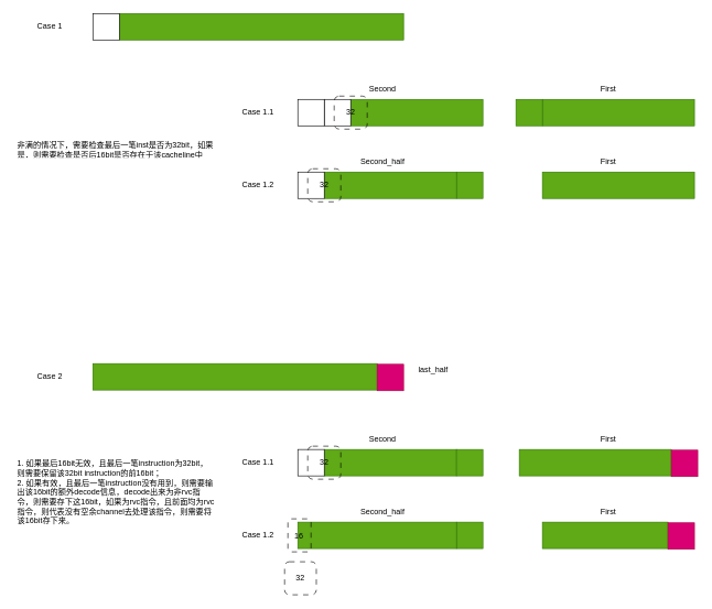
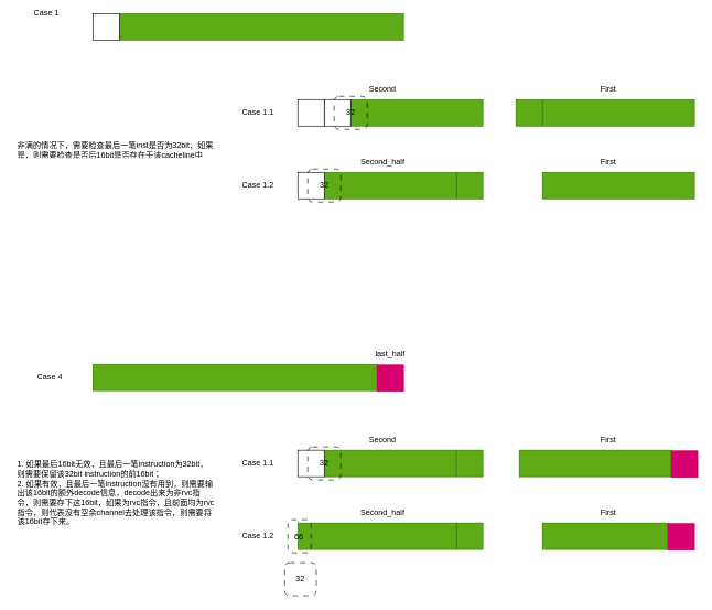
  <mxCell id="0" />
  <mxCell id="1" parent="0" />
  <mxCell id="2" value="" style="rounded=0;whiteSpace=wrap;html=1;fillColor=#60a917;fontColor=#ffffff;strokeColor=#2D7600;" parent="1" vertex="1"><mxGeometry x="180" y="20" width="430" height="40" as="geometry" /></mxCell>
  <mxCell id="3" value="" style="rounded=0;whiteSpace=wrap;html=1;" parent="1" vertex="1"><mxGeometry x="140" y="20" width="40" height="40" as="geometry" /></mxCell>
- <mxCell id="4" value="Case 1" style="text;strokeColor=none;fillColor=none;align=left;verticalAlign=middle;spacingLeft=4;spacingRight=4;overflow=hidden;points=[[0,0.5],[1,0.5]];portConstraint=eastwest;rotatable=0;whiteSpace=wrap;html=1;" parent="1" vertex="1"><mxGeometry x="50" y="25" width="60" height="30" as="geometry" /></mxCell>
+ <mxCell id="4" value="Case 1" style="text;strokeColor=none;fillColor=none;align=left;verticalAlign=middle;spacingLeft=4;spacingRight=4;overflow=hidden;points=[[0,0.5],[1,0.5]];portConstraint=eastwest;rotatable=0;whiteSpace=wrap;html=1;" parent="1" vertex="1"><mxGeometry x="45" y="5" width="60" height="30" as="geometry" /></mxCell>
  <mxCell id="5" value="" style="rounded=0;whiteSpace=wrap;html=1;fillColor=#60a917;fontColor=#ffffff;strokeColor=#2D7600;" parent="1" vertex="1"><mxGeometry x="820" y="150" width="230" height="40" as="geometry" /></mxCell>
  <mxCell id="6" value="" style="rounded=0;whiteSpace=wrap;html=1;fillColor=#60a917;fontColor=#ffffff;strokeColor=#2D7600;" parent="1" vertex="1"><mxGeometry x="780" y="150" width="40" height="40" as="geometry" /></mxCell>
  <mxCell id="7" value="" style="rounded=0;whiteSpace=wrap;html=1;fillColor=#60a917;fontColor=#ffffff;strokeColor=#2D7600;" parent="1" vertex="1"><mxGeometry x="530" y="150" width="200" height="40" as="geometry" /></mxCell>
  <mxCell id="8" value="" style="rounded=0;whiteSpace=wrap;html=1;" parent="1" vertex="1"><mxGeometry x="490" y="150" width="40" height="40" as="geometry" /></mxCell>
  <mxCell id="9" value="" style="rounded=0;whiteSpace=wrap;html=1;" parent="1" vertex="1"><mxGeometry x="450" y="150" width="40" height="40" as="geometry" /></mxCell>
  <mxCell id="10" value="Case 1.1" style="text;strokeColor=none;fillColor=none;align=left;verticalAlign=middle;spacingLeft=4;spacingRight=4;overflow=hidden;points=[[0,0.5],[1,0.5]];portConstraint=eastwest;rotatable=0;whiteSpace=wrap;html=1;" parent="1" vertex="1"><mxGeometry x="360" y="155" width="60" height="30" as="geometry" /></mxCell>
  <mxCell id="11" value="First" style="text;html=1;strokeColor=none;fillColor=none;align=center;verticalAlign=middle;whiteSpace=wrap;rounded=0;" parent="1" vertex="1"><mxGeometry x="890" y="120" width="60" height="30" as="geometry" /></mxCell>
  <mxCell id="12" value="Second&amp;nbsp;" style="text;html=1;strokeColor=none;fillColor=none;align=center;verticalAlign=middle;whiteSpace=wrap;rounded=0;" parent="1" vertex="1"><mxGeometry x="550" y="120" width="60" height="30" as="geometry" /></mxCell>
  <mxCell id="13" value="" style="rounded=0;whiteSpace=wrap;html=1;fillColor=#60a917;fontColor=#ffffff;strokeColor=#2D7600;" parent="1" vertex="1"><mxGeometry x="820" y="260" width="230" height="40" as="geometry" /></mxCell>
  <mxCell id="14" value="" style="rounded=0;whiteSpace=wrap;html=1;fillColor=#60a917;fontColor=#ffffff;strokeColor=#2D7600;" parent="1" vertex="1"><mxGeometry x="690" y="260" width="40" height="40" as="geometry" /></mxCell>
  <mxCell id="15" value="" style="rounded=0;whiteSpace=wrap;html=1;fillColor=#60a917;fontColor=#ffffff;strokeColor=#2D7600;" parent="1" vertex="1"><mxGeometry x="490" y="260" width="200" height="40" as="geometry" /></mxCell>
  <mxCell id="16" value="" style="rounded=0;whiteSpace=wrap;html=1;" parent="1" vertex="1"><mxGeometry x="450" y="260" width="40" height="40" as="geometry" /></mxCell>
  <mxCell id="17" value="Case 1.2" style="text;strokeColor=none;fillColor=none;align=left;verticalAlign=middle;spacingLeft=4;spacingRight=4;overflow=hidden;points=[[0,0.5],[1,0.5]];portConstraint=eastwest;rotatable=0;whiteSpace=wrap;html=1;" parent="1" vertex="1"><mxGeometry x="360" y="265" width="60" height="30" as="geometry" /></mxCell>
  <mxCell id="18" value="First" style="text;html=1;strokeColor=none;fillColor=none;align=center;verticalAlign=middle;whiteSpace=wrap;rounded=0;" parent="1" vertex="1"><mxGeometry x="890" y="230" width="60" height="30" as="geometry" /></mxCell>
  <mxCell id="19" value="Second_half&amp;nbsp;" style="text;html=1;strokeColor=none;fillColor=none;align=center;verticalAlign=middle;whiteSpace=wrap;rounded=0;" parent="1" vertex="1"><mxGeometry x="550" y="230" width="60" height="30" as="geometry" /></mxCell>
  <mxCell id="20" value="" style="rounded=0;whiteSpace=wrap;html=1;fillColor=#60a917;fontColor=#ffffff;strokeColor=#2D7600;" parent="1" vertex="1"><mxGeometry x="140" y="550" width="430" height="40" as="geometry" /></mxCell>
  <mxCell id="21" value="" style="rounded=0;whiteSpace=wrap;html=1;fillColor=#d80073;fontColor=#ffffff;strokeColor=#A50040;" parent="1" vertex="1"><mxGeometry x="570" y="551" width="40" height="40" as="geometry" /></mxCell>
- <mxCell id="22" value="Case 2" style="text;strokeColor=none;fillColor=none;align=left;verticalAlign=middle;spacingLeft=4;spacingRight=4;overflow=hidden;points=[[0,0.5],[1,0.5]];portConstraint=eastwest;rotatable=0;whiteSpace=wrap;html=1;" parent="1" vertex="1"><mxGeometry x="50" y="555" width="60" height="30" as="geometry" /></mxCell>
+ <mxCell id="22" value="Case 4" style="text;strokeColor=none;fillColor=none;align=left;verticalAlign=middle;spacingLeft=4;spacingRight=4;overflow=hidden;points=[[0,0.5],[1,0.5]];portConstraint=eastwest;rotatable=0;whiteSpace=wrap;html=1;" parent="1" vertex="1"><mxGeometry x="50" y="555" width="60" height="30" as="geometry" /></mxCell>
  <mxCell id="23" value="" style="rounded=0;whiteSpace=wrap;html=1;fillColor=#60a917;fontColor=#ffffff;strokeColor=#2D7600;" parent="1" vertex="1"><mxGeometry x="785" y="680" width="230" height="40" as="geometry" /></mxCell>
  <mxCell id="24" value="" style="rounded=0;whiteSpace=wrap;html=1;fillColor=#60a917;fontColor=#ffffff;strokeColor=#2D7600;" parent="1" vertex="1"><mxGeometry x="490" y="680" width="200" height="40" as="geometry" /></mxCell>
  <mxCell id="25" value="" style="rounded=0;whiteSpace=wrap;html=1;" parent="1" vertex="1"><mxGeometry x="450" y="680" width="40" height="40" as="geometry" /></mxCell>
  <mxCell id="26" value="Case 1.1" style="text;strokeColor=none;fillColor=none;align=left;verticalAlign=middle;spacingLeft=4;spacingRight=4;overflow=hidden;points=[[0,0.5],[1,0.5]];portConstraint=eastwest;rotatable=0;whiteSpace=wrap;html=1;" parent="1" vertex="1"><mxGeometry x="360" y="685" width="60" height="30" as="geometry" /></mxCell>
  <mxCell id="27" value="First" style="text;html=1;strokeColor=none;fillColor=none;align=center;verticalAlign=middle;whiteSpace=wrap;rounded=0;" parent="1" vertex="1"><mxGeometry x="890" y="650" width="60" height="30" as="geometry" /></mxCell>
  <mxCell id="28" value="Second&amp;nbsp;" style="text;html=1;strokeColor=none;fillColor=none;align=center;verticalAlign=middle;whiteSpace=wrap;rounded=0;" parent="1" vertex="1"><mxGeometry x="550" y="650" width="60" height="30" as="geometry" /></mxCell>
  <mxCell id="29" value="" style="rounded=0;whiteSpace=wrap;html=1;fillColor=#60a917;fontColor=#ffffff;strokeColor=#2D7600;" parent="1" vertex="1"><mxGeometry x="820" y="790" width="190" height="40" as="geometry" /></mxCell>
  <mxCell id="30" value="" style="rounded=0;whiteSpace=wrap;html=1;fillColor=#60a917;fontColor=#ffffff;strokeColor=#2D7600;" parent="1" vertex="1"><mxGeometry x="690" y="790" width="40" height="40" as="geometry" /></mxCell>
  <mxCell id="31" value="" style="rounded=0;whiteSpace=wrap;html=1;fillColor=#60a917;fontColor=#ffffff;strokeColor=#2D7600;" parent="1" vertex="1"><mxGeometry x="450" y="790" width="240" height="40" as="geometry" /></mxCell>
  <mxCell id="32" value="Case 1.2" style="text;strokeColor=none;fillColor=none;align=left;verticalAlign=middle;spacingLeft=4;spacingRight=4;overflow=hidden;points=[[0,0.5],[1,0.5]];portConstraint=eastwest;rotatable=0;whiteSpace=wrap;html=1;" parent="1" vertex="1"><mxGeometry x="360" y="795" width="60" height="30" as="geometry" /></mxCell>
  <mxCell id="33" value="First" style="text;html=1;strokeColor=none;fillColor=none;align=center;verticalAlign=middle;whiteSpace=wrap;rounded=0;" parent="1" vertex="1"><mxGeometry x="890" y="760" width="60" height="30" as="geometry" /></mxCell>
  <mxCell id="34" value="Second_half&amp;nbsp;" style="text;html=1;strokeColor=none;fillColor=none;align=center;verticalAlign=middle;whiteSpace=wrap;rounded=0;" parent="1" vertex="1"><mxGeometry x="550" y="760" width="60" height="30" as="geometry" /></mxCell>
  <mxCell id="35" value="" style="rounded=0;whiteSpace=wrap;html=1;fillColor=#d80073;fontColor=#ffffff;strokeColor=#A50040;" parent="1" vertex="1"><mxGeometry x="1015" y="681" width="40" height="40" as="geometry" /></mxCell>
  <mxCell id="36" value="" style="rounded=0;whiteSpace=wrap;html=1;fillColor=#d80073;fontColor=#ffffff;strokeColor=#A50040;" parent="1" vertex="1"><mxGeometry x="1010" y="791" width="40" height="40" as="geometry" /></mxCell>
  <mxCell id="37" value="" style="rounded=0;whiteSpace=wrap;html=1;fillColor=#60a917;fontColor=#ffffff;strokeColor=#2D7600;" parent="1" vertex="1"><mxGeometry x="690" y="680" width="40" height="40" as="geometry" /></mxCell>
- <mxCell id="38" value="last_half" style="text;html=1;strokeColor=none;fillColor=none;align=center;verticalAlign=middle;whiteSpace=wrap;rounded=0;" parent="1" vertex="1"><mxGeometry x="625" y="545" width="60" height="30" as="geometry" /></mxCell>
+ <mxCell id="38" value="last_half" style="text;html=1;strokeColor=none;fillColor=none;align=center;verticalAlign=middle;whiteSpace=wrap;rounded=0;" parent="1" vertex="1"><mxGeometry x="560" y="520" width="60" height="30" as="geometry" /></mxCell>
  <mxCell id="39" value="" style="rounded=1;whiteSpace=wrap;html=1;fillColor=none;dashed=1;dashPattern=8 8;" parent="1" vertex="1"><mxGeometry x="505" y="145" width="50" height="50" as="geometry" /></mxCell>
  <mxCell id="40" value="32" style="text;html=1;strokeColor=none;fillColor=none;align=center;verticalAlign=middle;whiteSpace=wrap;rounded=0;dashed=1;dashPattern=8 8;" parent="1" vertex="1"><mxGeometry x="500" y="155" width="60" height="30" as="geometry" /></mxCell>
  <mxCell id="41" value="" style="rounded=1;whiteSpace=wrap;html=1;fillColor=none;dashed=1;dashPattern=8 8;" parent="1" vertex="1"><mxGeometry x="465" y="255" width="50" height="50" as="geometry" /></mxCell>
  <mxCell id="42" value="32" style="text;html=1;strokeColor=none;fillColor=none;align=center;verticalAlign=middle;whiteSpace=wrap;rounded=0;dashed=1;dashPattern=8 8;" parent="1" vertex="1"><mxGeometry x="460" y="265" width="60" height="30" as="geometry" /></mxCell>
  <mxCell id="43" value="" style="rounded=1;whiteSpace=wrap;html=1;fillColor=none;dashed=1;dashPattern=8 8;" parent="1" vertex="1"><mxGeometry x="465" y="675" width="50" height="50" as="geometry" /></mxCell>
  <mxCell id="44" value="32" style="text;html=1;strokeColor=none;fillColor=none;align=center;verticalAlign=middle;whiteSpace=wrap;rounded=0;dashed=1;dashPattern=8 8;" parent="1" vertex="1"><mxGeometry x="460" y="685" width="60" height="30" as="geometry" /></mxCell>
  <mxCell id="45" value="" style="rounded=1;whiteSpace=wrap;html=1;fillColor=none;dashed=1;dashPattern=8 8;" parent="1" vertex="1"><mxGeometry x="435" y="785" width="35" height="50" as="geometry" /></mxCell>
- <mxCell id="46" value="16" style="text;html=1;strokeColor=none;fillColor=none;align=center;verticalAlign=middle;whiteSpace=wrap;rounded=0;dashed=1;dashPattern=8 8;" parent="1" vertex="1"><mxGeometry x="422" y="796" width="60" height="30" as="geometry" /></mxCell>
+ <mxCell id="46" value="66" style="text;html=1;strokeColor=none;fillColor=none;align=center;verticalAlign=middle;whiteSpace=wrap;rounded=0;dashed=1;dashPattern=8 8;" parent="1" vertex="1"><mxGeometry x="422" y="796" width="60" height="30" as="geometry" /></mxCell>
  <mxCell id="47" value="" style="rounded=1;whiteSpace=wrap;html=1;fillColor=none;dashed=1;dashPattern=8 8;" parent="1" vertex="1"><mxGeometry x="430" y="850" width="48" height="50" as="geometry" /></mxCell>
  <mxCell id="48" value="32" style="text;html=1;strokeColor=none;fillColor=none;align=center;verticalAlign=middle;whiteSpace=wrap;rounded=0;dashed=1;dashPattern=8 8;" parent="1" vertex="1"><mxGeometry x="424" y="860" width="60" height="30" as="geometry" /></mxCell>
  <mxCell id="49" value="非满的情况下，需要检查最后一笔inst是否为32bit，如果是，则需要检查是否后16bit是否存在于该cacheline中" style="text;strokeColor=none;fillColor=none;align=left;verticalAlign=middle;spacingLeft=4;spacingRight=4;overflow=hidden;points=[[0,0.5],[1,0.5]];portConstraint=eastwest;rotatable=0;whiteSpace=wrap;html=1;" parent="1" vertex="1"><mxGeometry x="20" y="210" width="310" height="30" as="geometry" /></mxCell>
  <mxCell id="50" value="1. 如果最后16bit无效，且最后一笔instruction为32bit，则需要保留该32bit instruction的前16bit；&lt;br&gt;2. 如果有效，且最后一笔instruction没有用到，则需要输出该16bit的额外decode信息，decode出来为非rvc指令，则需要存下这16bit，如果为rvc指令，且前面均为rvc指令，则代表没有空余channel去处理该指令，则需要将该16bit存下来。" style="text;strokeColor=none;fillColor=none;align=left;verticalAlign=middle;spacingLeft=4;spacingRight=4;overflow=hidden;points=[[0,0.5],[1,0.5]];portConstraint=eastwest;rotatable=0;whiteSpace=wrap;html=1;" parent="1" vertex="1"><mxGeometry x="20" y="685" width="310" height="120" as="geometry" /></mxCell>
